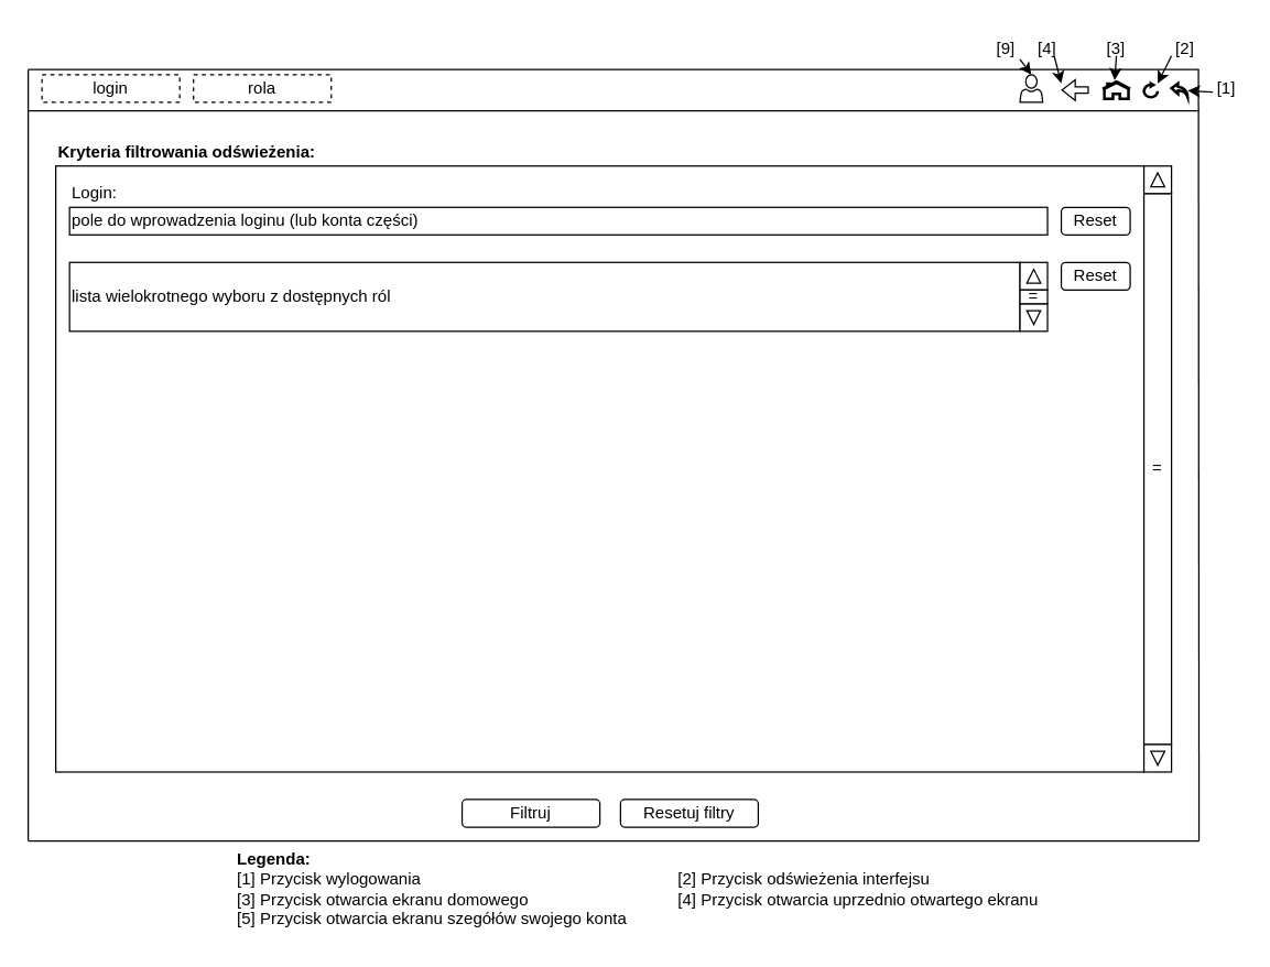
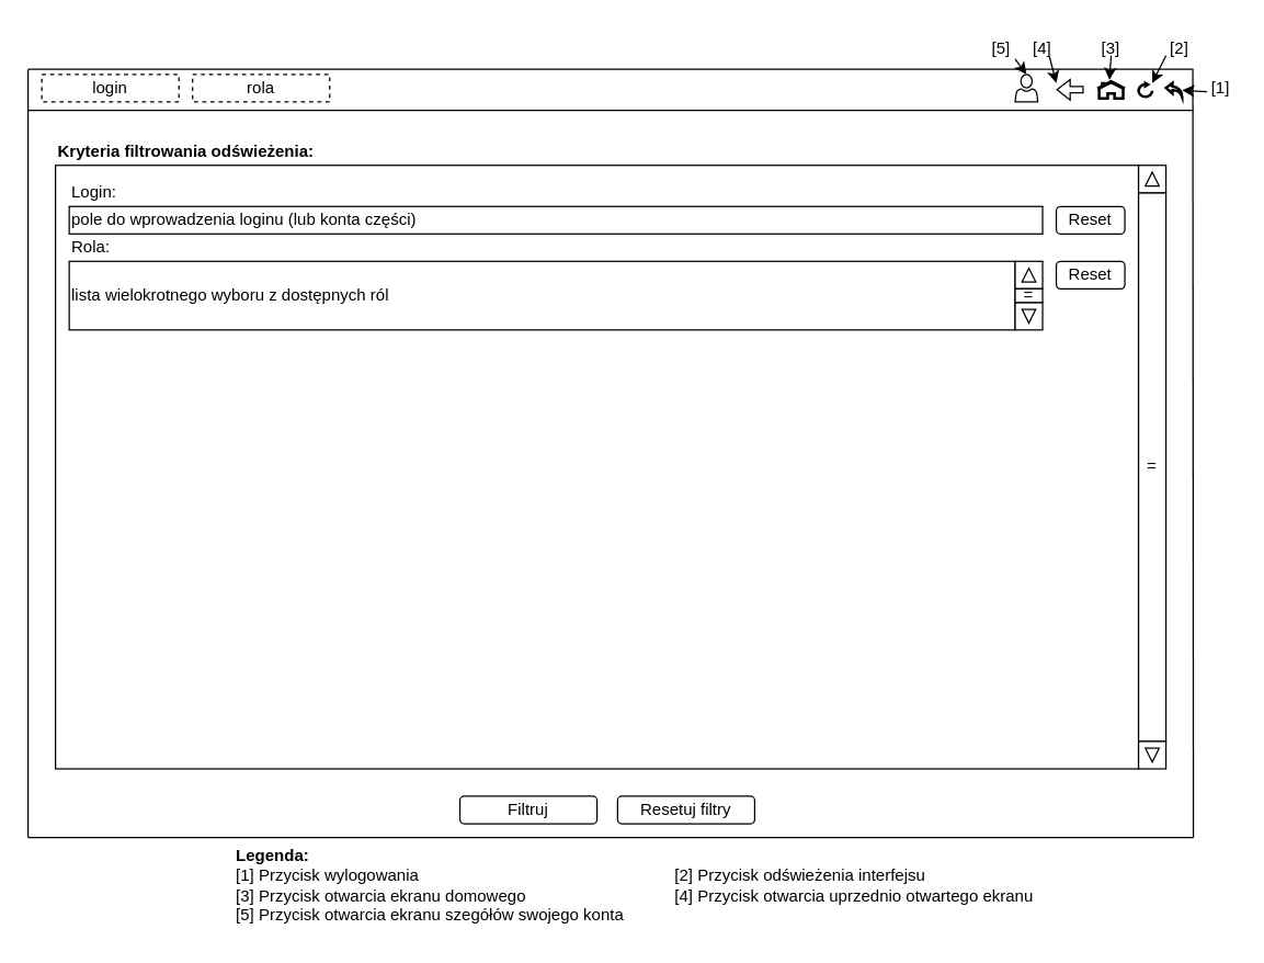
  <mxCell id="0" />
  <mxCell id="1" parent="0" />
  <mxCell id="2" value="" style="rounded=0;whiteSpace=wrap;html=1;" parent="1" vertex="1"><mxGeometry x="40" y="120" width="790" height="440" as="geometry" /></mxCell>
  <mxCell id="3" value="" style="endArrow=none;html=1;rounded=0;" parent="1" edge="1"><mxGeometry width="50" height="50" relative="1" as="geometry"><mxPoint x="20" y="50" as="sourcePoint" /><mxPoint x="870" y="50" as="targetPoint" /></mxGeometry></mxCell>
  <mxCell id="4" value="" style="endArrow=none;html=1;rounded=0;" parent="1" edge="1"><mxGeometry width="50" height="50" relative="1" as="geometry"><mxPoint x="20" y="610" as="sourcePoint" /><mxPoint x="20" y="50" as="targetPoint" /></mxGeometry></mxCell>
  <mxCell id="5" value="" style="endArrow=none;html=1;rounded=0;" parent="1" edge="1"><mxGeometry width="50" height="50" relative="1" as="geometry"><mxPoint x="20" y="80" as="sourcePoint" /><mxPoint x="870" y="80" as="targetPoint" /></mxGeometry></mxCell>
  <mxCell id="6" value="" style="endArrow=none;html=1;rounded=0;" parent="1" edge="1"><mxGeometry width="50" height="50" relative="1" as="geometry"><mxPoint x="870" y="610" as="sourcePoint" /><mxPoint x="869.58" y="50" as="targetPoint" /></mxGeometry></mxCell>
  <mxCell id="7" value="" style="endArrow=none;html=1;rounded=0;fontFamily=Helvetica;fontSize=12;fontColor=default;" parent="1" edge="1"><mxGeometry width="50" height="50" relative="1" as="geometry"><mxPoint x="20" y="610" as="sourcePoint" /><mxPoint x="870" y="610" as="targetPoint" /></mxGeometry></mxCell>
  <mxCell id="8" value="login" style="rounded=0;whiteSpace=wrap;html=1;dashed=1;" parent="1" vertex="1"><mxGeometry x="30" y="53.75" width="100" height="20" as="geometry" /></mxCell>
  <mxCell id="9" value="rola" style="rounded=0;whiteSpace=wrap;html=1;dashed=1;" parent="1" vertex="1"><mxGeometry x="140" y="53.75" width="100" height="20" as="geometry" /></mxCell>
  <mxCell id="10" value="Kryteria filtrowania odświeżenia:" style="rounded=0;whiteSpace=wrap;html=1;dashed=1;align=left;fontStyle=1;fillColor=none;strokeColor=none;" parent="1" vertex="1"><mxGeometry x="40" y="100" width="810" height="20" as="geometry" /></mxCell>
  <mxCell id="11" value="Login:" style="text;html=1;strokeColor=none;fillColor=none;align=left;verticalAlign=middle;whiteSpace=wrap;rounded=0;" parent="1" vertex="1"><mxGeometry x="50" y="130" width="770" height="20" as="geometry" /></mxCell>
  <mxCell id="12" value="&lt;font style=&quot;font-size: 12px;&quot;&gt;pole do wprowadzenia loginu (lub konta części)&lt;/font&gt;" style="rounded=0;whiteSpace=wrap;html=1;align=left;fontSize=12;" parent="1" vertex="1"><mxGeometry x="50" y="150" width="710" height="20" as="geometry" /></mxCell>
  <mxCell id="13" value="Filtruj" style="rounded=1;whiteSpace=wrap;html=1;" parent="1" vertex="1"><mxGeometry x="335" y="580" width="100" height="20" as="geometry" /></mxCell>
  <mxCell id="14" value="Resetuj filtry" style="rounded=1;whiteSpace=wrap;html=1;" parent="1" vertex="1"><mxGeometry x="450" y="580" width="100" height="20" as="geometry" /></mxCell>
+ <mxCell id="15" value="Rola:" style="text;html=1;strokeColor=none;fillColor=none;align=left;verticalAlign=middle;whiteSpace=wrap;rounded=0;" parent="1" vertex="1"><mxGeometry x="50" y="170" width="770" height="20" as="geometry" /></mxCell>
  <mxCell id="16" value="lista wielokrotnego wyboru z dostępnych ról" style="rounded=0;whiteSpace=wrap;html=1;align=left;" parent="1" vertex="1"><mxGeometry x="50" y="190" width="690" height="50" as="geometry" /></mxCell>
  <mxCell id="17" value="" style="rounded=0;whiteSpace=wrap;html=1;" parent="1" vertex="1"><mxGeometry x="740" y="220" width="20" height="20" as="geometry" /></mxCell>
  <mxCell id="18" value="" style="triangle;whiteSpace=wrap;html=1;rotation=90;" parent="1" vertex="1"><mxGeometry x="745" y="225" width="10" height="10" as="geometry" /></mxCell>
  <mxCell id="19" value="Reset" style="rounded=1;whiteSpace=wrap;html=1;" parent="1" vertex="1"><mxGeometry x="770" y="150" width="50" height="20" as="geometry" /></mxCell>
  <mxCell id="20" value="Reset" style="rounded=1;whiteSpace=wrap;html=1;" parent="1" vertex="1"><mxGeometry x="770" y="190" width="50" height="20" as="geometry" /></mxCell>
  <mxCell id="21" value="=" style="rounded=0;whiteSpace=wrap;html=1;" parent="1" vertex="1"><mxGeometry x="830" y="140" width="20" height="400" as="geometry" /></mxCell>
  <mxCell id="22" value="" style="whiteSpace=wrap;html=1;aspect=fixed;" parent="1" vertex="1"><mxGeometry x="830" y="120" width="20" height="20" as="geometry" /></mxCell>
  <mxCell id="23" value="" style="whiteSpace=wrap;html=1;aspect=fixed;" parent="1" vertex="1"><mxGeometry x="830" y="540" width="20" height="20" as="geometry" /></mxCell>
  <mxCell id="24" value="" style="whiteSpace=wrap;html=1;aspect=fixed;" parent="1" vertex="1"><mxGeometry x="740" y="190" width="20" height="20" as="geometry" /></mxCell>
  <mxCell id="25" value="=" style="rounded=0;whiteSpace=wrap;html=1;" parent="1" vertex="1"><mxGeometry x="740" y="210" width="20" height="10" as="geometry" /></mxCell>
  <mxCell id="26" value="" style="triangle;whiteSpace=wrap;html=1;rotation=-90;" parent="1" vertex="1"><mxGeometry x="745" y="195" width="10" height="10" as="geometry" /></mxCell>
  <mxCell id="27" value="" style="triangle;whiteSpace=wrap;html=1;rotation=-90;" parent="1" vertex="1"><mxGeometry x="835" y="125" width="10" height="10" as="geometry" /></mxCell>
  <mxCell id="28" value="" style="triangle;whiteSpace=wrap;html=1;rotation=90;" parent="1" vertex="1"><mxGeometry x="835" y="545" width="10" height="10" as="geometry" /></mxCell>
  <mxCell id="29" value="" style="html=1;verticalLabelPosition=bottom;align=center;labelBackgroundColor=#ffffff;verticalAlign=top;strokeWidth=2;shadow=0;dashed=0;shape=mxgraph.ios7.icons.home;" vertex="1" parent="1"><mxGeometry x="800" y="58.75" width="20" height="12.5" as="geometry" /></mxCell>
  <mxCell id="30" value="" style="html=1;verticalLabelPosition=bottom;align=center;labelBackgroundColor=#ffffff;verticalAlign=top;strokeWidth=2;shadow=0;dashed=0;shape=mxgraph.ios7.icons.back;fontFamily=Helvetica;fontSize=12;" vertex="1" parent="1"><mxGeometry x="850" y="60" width="11.76" height="10" as="geometry" /></mxCell>
  <mxCell id="31" value="" style="html=1;verticalLabelPosition=bottom;align=center;labelBackgroundColor=#ffffff;verticalAlign=top;strokeWidth=2;shadow=0;dashed=0;shape=mxgraph.ios7.icons.reload;fontFamily=Helvetica;fontSize=12;" vertex="1" parent="1"><mxGeometry x="830" y="60" width="10" height="10" as="geometry" /></mxCell>
  <mxCell id="32" value="[1]" style="text;html=1;strokeColor=none;fillColor=none;align=center;verticalAlign=middle;whiteSpace=wrap;rounded=0;fontSize=12;fontFamily=Helvetica;fontColor=default;" vertex="1" parent="1"><mxGeometry x="880" y="58.75" width="20" height="10" as="geometry" /></mxCell>
  <mxCell id="33" value="" style="endArrow=classic;html=1;rounded=0;fontFamily=Helvetica;fontSize=12;fontColor=default;exitX=0;exitY=0.75;exitDx=0;exitDy=0;" edge="1" parent="1" source="32" target="30"><mxGeometry width="50" height="50" relative="1" as="geometry"><mxPoint x="800" y="30" as="sourcePoint" /><mxPoint x="850" y="-20" as="targetPoint" /></mxGeometry></mxCell>
  <mxCell id="34" value="" style="shape=flexArrow;endArrow=classic;html=1;rounded=0;fontFamily=Helvetica;fontSize=12;fontColor=default;startWidth=9.302;endWidth=9.302;startSize=5.426;endSize=2.867;width=4.651;" edge="1" parent="1"><mxGeometry width="50" height="50" relative="1" as="geometry"><mxPoint x="790" y="64.88" as="sourcePoint" /><mxPoint x="770" y="64.88" as="targetPoint" /></mxGeometry></mxCell>
  <mxCell id="35" value="[2]" style="text;html=1;strokeColor=none;fillColor=none;align=center;verticalAlign=middle;whiteSpace=wrap;rounded=0;fontSize=12;fontFamily=Helvetica;fontColor=default;" vertex="1" parent="1"><mxGeometry x="840" y="30" width="40" height="10" as="geometry" /></mxCell>
  <mxCell id="36" value="" style="endArrow=classic;html=1;rounded=0;fontFamily=Helvetica;fontSize=12;fontColor=default;exitX=0.25;exitY=1;exitDx=0;exitDy=0;entryX=1;entryY=0;entryDx=0;entryDy=0;entryPerimeter=0;" edge="1" parent="1" source="35" target="31"><mxGeometry width="50" height="50" relative="1" as="geometry"><mxPoint x="790" y="60" as="sourcePoint" /><mxPoint x="840" y="10" as="targetPoint" /></mxGeometry></mxCell>
  <mxCell id="37" value="[3]" style="text;html=1;strokeColor=none;fillColor=none;align=center;verticalAlign=middle;whiteSpace=wrap;rounded=0;fontSize=12;fontFamily=Helvetica;fontColor=default;" vertex="1" parent="1"><mxGeometry x="800" y="30" width="20" height="10" as="geometry" /></mxCell>
  <mxCell id="38" value="" style="endArrow=classic;html=1;rounded=0;fontFamily=Helvetica;fontSize=12;fontColor=default;entryX=0.437;entryY=-0.082;entryDx=0;entryDy=0;entryPerimeter=0;exitX=0.5;exitY=1;exitDx=0;exitDy=0;" edge="1" parent="1" source="37" target="29"><mxGeometry width="50" height="50" relative="1" as="geometry"><mxPoint x="820" y="-10" as="sourcePoint" /><mxPoint x="810" y="0" as="targetPoint" /></mxGeometry></mxCell>
  <mxCell id="39" value="[4]" style="text;html=1;strokeColor=none;fillColor=none;align=center;verticalAlign=middle;whiteSpace=wrap;rounded=0;fontSize=12;fontFamily=Helvetica;fontColor=default;" vertex="1" parent="1"><mxGeometry x="750" y="30" width="20" height="10" as="geometry" /></mxCell>
  <mxCell id="40" value="" style="endArrow=classic;html=1;rounded=0;fontFamily=Helvetica;fontSize=12;fontColor=default;exitX=0.748;exitY=1.065;exitDx=0;exitDy=0;exitPerimeter=0;" edge="1" parent="1" source="39"><mxGeometry width="50" height="50" relative="1" as="geometry"><mxPoint x="730" y="60" as="sourcePoint" /><mxPoint x="770" y="60" as="targetPoint" /></mxGeometry></mxCell>
  <mxCell id="41" value="" style="sketch=0;pointerEvents=1;shadow=0;dashed=0;html=1;labelPosition=center;verticalLabelPosition=bottom;verticalAlign=top;align=center;shape=mxgraph.mscae.intune.account_portal" vertex="1" parent="1"><mxGeometry x="740" y="53.75" width="16.5" height="20" as="geometry" /></mxCell>
- <mxCell id="42" value="[9]" style="text;html=1;strokeColor=none;fillColor=none;align=center;verticalAlign=middle;whiteSpace=wrap;rounded=0;" vertex="1" parent="1"><mxGeometry x="720" y="20" width="20" height="30" as="geometry" /></mxCell>
+ <mxCell id="42" value="[5]" style="text;html=1;strokeColor=none;fillColor=none;align=center;verticalAlign=middle;whiteSpace=wrap;rounded=0;" vertex="1" parent="1"><mxGeometry x="720" y="20" width="20" height="30" as="geometry" /></mxCell>
  <mxCell id="43" value="" style="endArrow=classic;html=1;rounded=0;exitX=1;exitY=0.75;exitDx=0;exitDy=0;entryX=0.5;entryY=0;entryDx=0;entryDy=0;entryPerimeter=0;" edge="1" parent="1" source="42" target="41"><mxGeometry width="50" height="50" relative="1" as="geometry"><mxPoint x="690" y="70" as="sourcePoint" /><mxPoint x="740" y="20" as="targetPoint" /></mxGeometry></mxCell>
  <mxCell id="44" value="&lt;b&gt;Legenda:&lt;/b&gt;&lt;br&gt;[1] Przycisk wylogowania&lt;span style=&quot;white-space: pre;&quot;&gt;&#09;&lt;/span&gt;&lt;span style=&quot;white-space: pre;&quot;&gt;&#09;&lt;span style=&quot;white-space: pre;&quot;&gt;&#09;&lt;/span&gt;&lt;span style=&quot;white-space: pre;&quot;&gt;&#09;&lt;span style=&quot;white-space: pre;&quot;&gt;&#09;&lt;/span&gt;&lt;span style=&quot;white-space: pre;&quot;&gt;&#09;&lt;span style=&quot;white-space: pre;&quot;&gt;&#09;&lt;/span&gt;&lt;/span&gt;&lt;/span&gt;&lt;/span&gt;[2] Przycisk odświeżenia interfejsu&lt;br&gt;[3] Przycisk otwarcia ekranu domowego&lt;span style=&quot;white-space: pre;&quot;&gt;&#09;&lt;/span&gt;&lt;span style=&quot;white-space: pre;&quot;&gt;&#09;&lt;span style=&quot;white-space: pre;&quot;&gt;&#09;&lt;/span&gt;&lt;span style=&quot;white-space: pre;&quot;&gt;&#09;&lt;/span&gt;&lt;span style=&quot;white-space: pre;&quot;&gt;&#09;&lt;/span&gt;&lt;/span&gt;[4] Przycisk otwarcia uprzednio otwartego ekranu&lt;br&gt;[5] Przycisk otwarcia ekranu szegółów swojego konta&lt;span style=&quot;white-space: pre;&quot;&gt;&#09;&lt;/span&gt;&lt;span style=&quot;white-space: pre;&quot;&gt;&#09;&lt;/span&gt;" style="text;html=1;align=left;verticalAlign=middle;resizable=0;points=[];autosize=1;strokeColor=none;fillColor=none;dashed=1;" vertex="1" parent="1"><mxGeometry x="170" y="610" width="610" height="70" as="geometry" /></mxCell>
